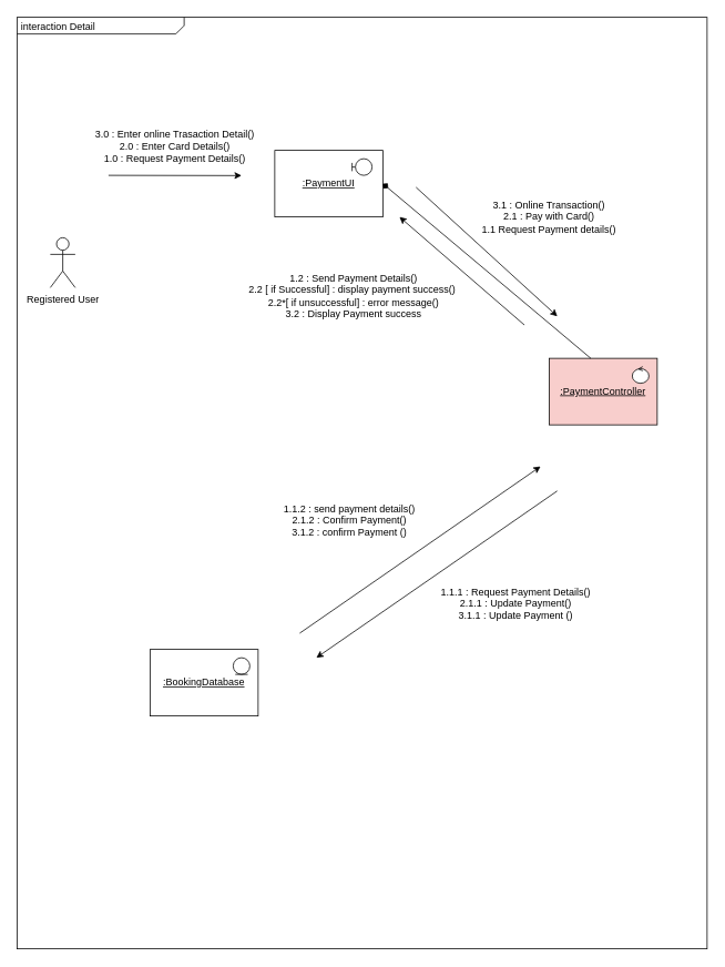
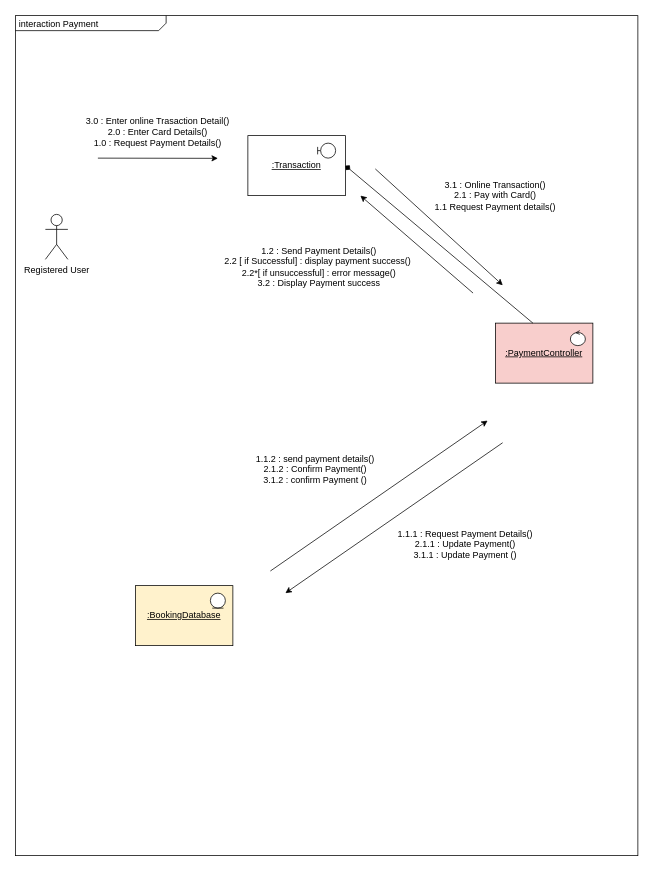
  <mxCell id="0" />
  <mxCell id="1" parent="0" />
- <mxCell id="2" value="&lt;p style=&quot;margin:0px;margin-top:4px;margin-left:5px;text-align:left;&quot;&gt;interaction Detail&lt;/p&gt;" style="html=1;shape=mxgraph.sysml.package;overflow=fill;labelX=201;align=left;spacingLeft=5;verticalAlign=top;spacingTop=-3;" parent="1" vertex="1"><mxGeometry x="20" y="20" width="830" height="1120" as="geometry" /></mxCell>
- <mxCell id="3" value="&lt;u&gt;:PaymentUI&lt;/u&gt;" style="rounded=0;whiteSpace=wrap;html=1;" parent="1" vertex="1"><mxGeometry x="330" y="180" width="130" height="80" as="geometry" /></mxCell>
+ <mxCell id="2" value="&lt;p style=&quot;margin:0px;margin-top:4px;margin-left:5px;text-align:left;&quot;&gt;interaction Payment&lt;/p&gt;" style="html=1;shape=mxgraph.sysml.package;overflow=fill;labelX=201;align=left;spacingLeft=5;verticalAlign=top;spacingTop=-3;" parent="1" vertex="1"><mxGeometry x="20" y="20" width="830" height="1120" as="geometry" /></mxCell>
+ <mxCell id="3" value="&lt;u&gt;:Transaction&lt;/u&gt;" style="rounded=0;whiteSpace=wrap;html=1;" parent="1" vertex="1"><mxGeometry x="330" y="180" width="130" height="80" as="geometry" /></mxCell>
  <mxCell id="4" value="" style="shape=umlBoundary;whiteSpace=wrap;html=1;" parent="1" vertex="1"><mxGeometry x="423" y="190" width="24" height="20" as="geometry" /></mxCell>
  <mxCell id="5" value="" style="endArrow=classic;html=1;rounded=0;entryX=0.408;entryY=0.129;entryDx=0;entryDy=0;entryPerimeter=0;" parent="1" edge="1"><mxGeometry width="50" height="50" relative="1" as="geometry"><mxPoint x="130" y="210" as="sourcePoint" /><mxPoint x="290.08" y="210.29" as="targetPoint" /></mxGeometry></mxCell>
  <mxCell id="6" value="&lt;u&gt;:PaymentController&lt;/u&gt;" style="rounded=0;whiteSpace=wrap;html=1;fillColor=#f8cecc;" parent="1" vertex="1"><mxGeometry x="660" y="430" width="130" height="80" as="geometry" /></mxCell>
  <mxCell id="7" value="" style="endArrow=diamond;html=1;rounded=0;entryX=1;entryY=0.5;entryDx=0;entryDy=0;exitX=0.385;exitY=0;exitDx=0;exitDy=0;exitPerimeter=0;" parent="1" source="6" target="3" edge="1"><mxGeometry width="50" height="50" relative="1" as="geometry"><mxPoint x="630" y="250" as="sourcePoint" /><mxPoint x="440" y="249.41" as="targetPoint" /></mxGeometry></mxCell>
- <mxCell id="8" value="&lt;u&gt;:BookingDatabase&lt;/u&gt;" style="rounded=0;whiteSpace=wrap;html=1;" parent="1" vertex="1"><mxGeometry x="180" y="780" width="130" height="80" as="geometry" /></mxCell>
+ <mxCell id="8" value="&lt;u&gt;:BookingDatabase&lt;/u&gt;" style="rounded=0;whiteSpace=wrap;html=1;fillColor=#fff2cc;" parent="1" vertex="1"><mxGeometry x="180" y="780" width="130" height="80" as="geometry" /></mxCell>
  <mxCell id="9" value="" style="ellipse;shape=umlEntity;whiteSpace=wrap;html=1;" parent="1" vertex="1"><mxGeometry x="280" y="790" width="20" height="20" as="geometry" /></mxCell>
  <mxCell id="10" value="Registered User" style="shape=umlActor;html=1;verticalLabelPosition=bottom;verticalAlign=top;align=center;" parent="1" vertex="1"><mxGeometry x="60" y="285" width="30" height="60" as="geometry" /></mxCell>
  <mxCell id="11" value="3.0 : Enter online Trasaction Detail()&lt;div&gt;2.0 : Enter Card Details()&lt;/div&gt;&lt;div&gt;1.0 : Request Payment Details()&lt;/div&gt;" style="text;html=1;align=center;verticalAlign=middle;whiteSpace=wrap;rounded=0;" parent="1" vertex="1"><mxGeometry x="100" y="160" width="220" height="30" as="geometry" /></mxCell>
  <mxCell id="12" value="" style="endArrow=classic;html=1;rounded=0;entryX=0.783;entryY=0.321;entryDx=0;entryDy=0;entryPerimeter=0;" parent="1" target="2" edge="1"><mxGeometry width="50" height="50" relative="1" as="geometry"><mxPoint x="499.92" y="224.41" as="sourcePoint" /><mxPoint x="660" y="224.7" as="targetPoint" /></mxGeometry></mxCell>
  <mxCell id="13" value="&lt;div&gt;3.1 : Online Transaction()&lt;/div&gt;&lt;div&gt;2.1 : Pay with Card()&lt;/div&gt;1.1 Request Payment details()" style="text;html=1;align=center;verticalAlign=middle;whiteSpace=wrap;rounded=0;" parent="1" vertex="1"><mxGeometry x="550" y="245" width="220" height="30" as="geometry" /></mxCell>
  <mxCell id="14" value="&lt;div&gt;&lt;span style=&quot;background-color: initial;&quot;&gt;1.2 : Send Payment Details()&lt;/span&gt;&lt;br&gt;&lt;/div&gt;&lt;div&gt;&lt;span style=&quot;background-color: initial;&quot;&gt;2.2 [ if Successful] : display payment success()&amp;nbsp;&lt;/span&gt;&lt;/div&gt;&lt;div&gt;&lt;span style=&quot;background-color: initial;&quot;&gt;2.2*[ if unsuccessful] : error message()&lt;/span&gt;&lt;/div&gt;&lt;div&gt;3.2 : Display Payment success&lt;/div&gt;&lt;div&gt;&lt;/div&gt;" style="text;html=1;align=center;verticalAlign=middle;whiteSpace=wrap;rounded=0;" parent="1" vertex="1"><mxGeometry x="290" y="340" width="270" height="30" as="geometry" /></mxCell>
  <mxCell id="15" value="" style="endArrow=classic;html=1;rounded=0;entryX=0.566;entryY=0.241;entryDx=0;entryDy=0;entryPerimeter=0;exitX=0.747;exitY=0.357;exitDx=0;exitDy=0;exitPerimeter=0;" parent="1" edge="1"><mxGeometry width="50" height="50" relative="1" as="geometry"><mxPoint x="630.23" y="389.92" as="sourcePoint" /><mxPoint x="480" y="260" as="targetPoint" /></mxGeometry></mxCell>
  <mxCell id="16" value="" style="ellipse;shape=umlControl;whiteSpace=wrap;html=1;" parent="1" vertex="1"><mxGeometry x="760" y="440" width="20" height="20" as="geometry" /></mxCell>
  <mxCell id="17" value="" style="endArrow=classic;html=1;rounded=0;exitX=0.386;exitY=0.679;exitDx=0;exitDy=0;exitPerimeter=0;entryX=0.735;entryY=0.5;entryDx=0;entryDy=0;entryPerimeter=0;" parent="1" edge="1"><mxGeometry width="50" height="50" relative="1" as="geometry"><mxPoint x="360" y="760.48" as="sourcePoint" /><mxPoint x="649.67" y="560" as="targetPoint" /></mxGeometry></mxCell>
  <mxCell id="18" value="" style="endArrow=classic;html=1;rounded=0;exitX=0.386;exitY=0.679;exitDx=0;exitDy=0;exitPerimeter=0;entryX=0.735;entryY=0.5;entryDx=0;entryDy=0;entryPerimeter=0;" parent="1" edge="1"><mxGeometry width="50" height="50" relative="1" as="geometry"><mxPoint x="669.67" y="589.52" as="sourcePoint" /><mxPoint x="380" y="790" as="targetPoint" /></mxGeometry></mxCell>
  <mxCell id="19" value="1.1.1 : Request Payment Details()&lt;div&gt;&lt;/div&gt;&lt;div&gt;2.1.1 : Update Payment()&lt;/div&gt;&lt;div&gt;3.1.1 : Update Payment ()&lt;/div&gt;" style="text;html=1;align=center;verticalAlign=middle;whiteSpace=wrap;rounded=0;" parent="1" vertex="1"><mxGeometry x="510" y="710" width="220" height="30" as="geometry" /></mxCell>
  <mxCell id="20" value="1.1.2 : send payment details()&lt;div&gt;2.1.2 : Confirm Payment()&lt;/div&gt;&lt;div&gt;3.1.2 : confirm Payment ()&lt;/div&gt;" style="text;html=1;align=center;verticalAlign=middle;whiteSpace=wrap;rounded=0;" parent="1" vertex="1"><mxGeometry x="310" y="610" width="220" height="30" as="geometry" /></mxCell>
